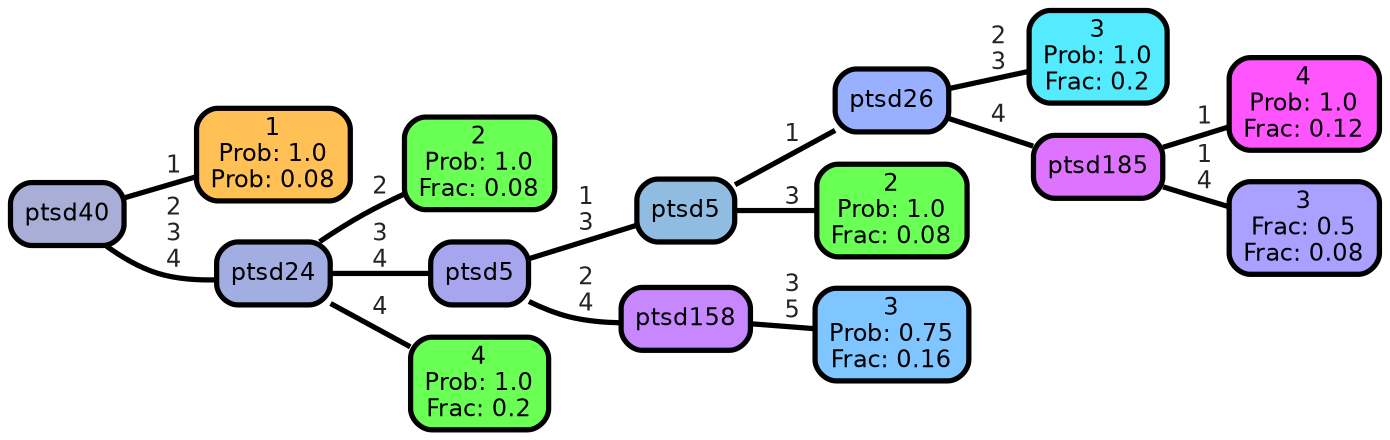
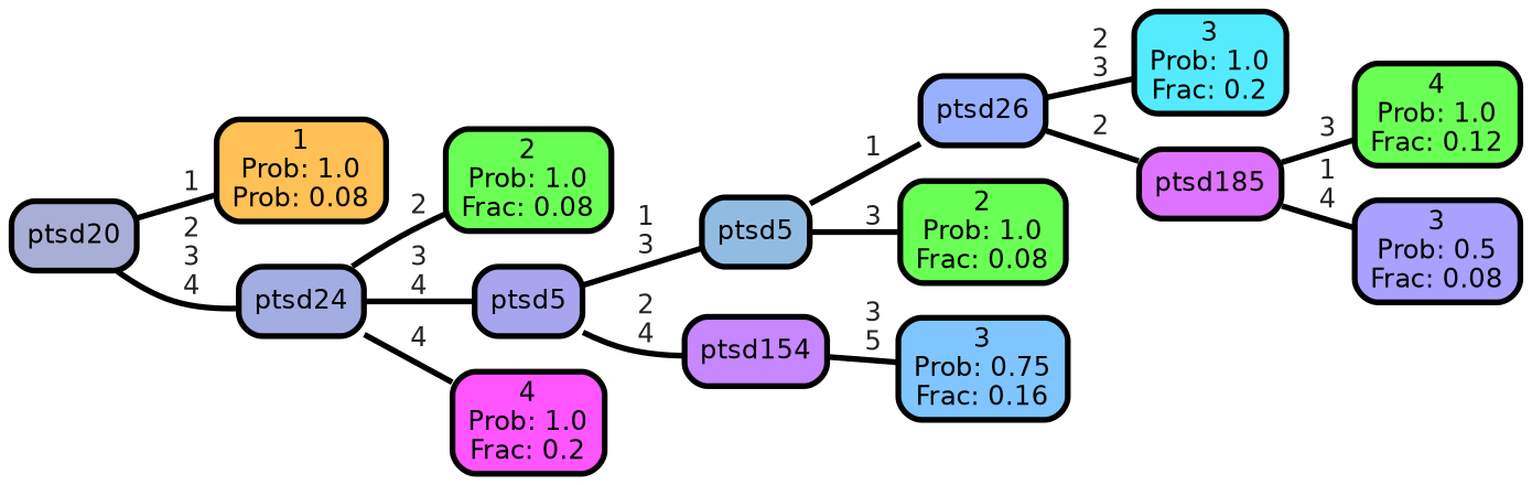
  graph {
    rankdir=LR
    ranksep="0 equally"
    splines=straight
    node [color=black fillcolor="#6aff55" fontcolor=black fontname=helvetica penwidth=3 shape=box style="filled, rounded"]
    edge [color=black fontcolor=grey14 fontname=helvetica fontweight=bold penwidth=3]
    n1 [fillcolor="#ffc155" label="1\nProb: 1.0\nProb: 0.08"]
-   n2 [fillcolor="#a9aed6" label=ptsd40]
+   n2 [fillcolor="#a9aed6" label=ptsd20]
    n3 [fillcolor="#a2ade1" label=ptsd24]
    n4 [label="2\nProb: 1.0\nFrac: 0.08"]
    n5 [fillcolor="#a7a5ee" label=ptsd5]
-   n6 [label="4\nProb: 1.0\nFrac: 0.2"]
+   n6 [fillcolor="#ff55ff" label="4\nProb: 1.0\nFrac: 0.2"]
    n7 [fillcolor="#91bce2" label=ptsd5]
-   n8 [fillcolor="#c687ff" label=ptsd158]
+   n8 [fillcolor="#c687ff" label=ptsd154]
    n9 [fillcolor="#55ebff" label="3\nProb: 1.0\nFrac: 0.2"]
    n10 [fillcolor="#99afff" label=ptsd26]
    n11 [fillcolor="#dd73ff" label=ptsd185]
-   n12 [fillcolor="#ff55ff" label="4\nProb: 1.0\nFrac: 0.12"]
-   n13 [fillcolor="#aaa0ff" label="3\nFrac: 0.5\nFrac: 0.08"]
+   n12 [label="4\nProb: 1.0\nFrac: 0.12"]
+   n13 [fillcolor="#aaa0ff" label="3\nProb: 0.5\nFrac: 0.08"]
    n14 [label="2\nProb: 1.0\nFrac: 0.08"]
    n15 [fillcolor="#7fc5ff" label="3\nProb: 0.75\nFrac: 0.16"]
    subgraph sub_1 {
      rank=same
    }
    n2 -- n1 [label=" 1"]
    n2 -- n3 [label=" 2\n 3\n 4"]
    n3 -- n4 [label=" 2"]
    n3 -- n5 [label=" 3\n 4"]
    n3 -- n6 [label=" 4"]
    n5 -- n7 [label=" 1\n 3"]
    n5 -- n8 [label=" 2\n 4"]
    n7 -- n10 [label=" 1"]
    n7 -- n14 [label=" 3"]
    n8 -- n15 [label=" 3\n 5"]
    n10 -- n9 [label=" 2\n 3"]
-   n10 -- n11 [label=" 4"]
-   n11 -- n12 [label=" 1"]
+   n10 -- n11 [label=" 2"]
+   n11 -- n12 [label=" 3"]
    n11 -- n13 [label=" 1\n 4"]
  }
